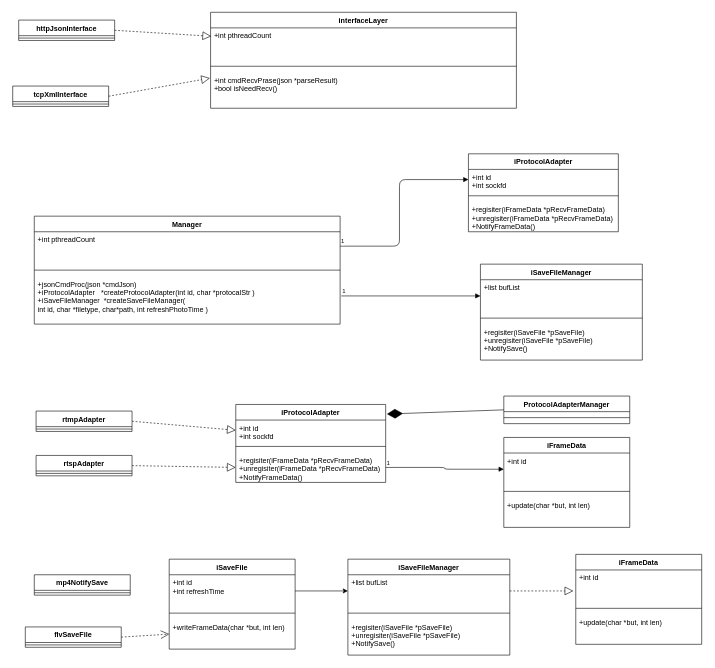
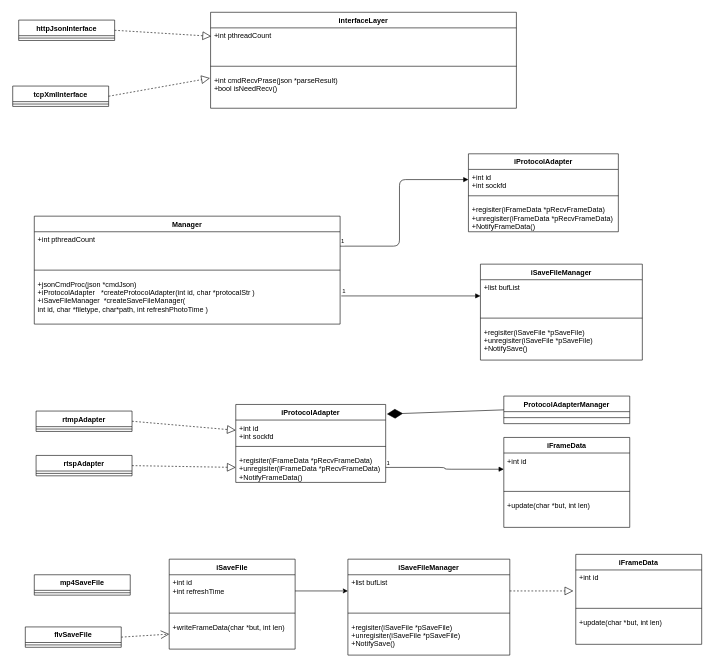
  <mxCell id="0" />
  <mxCell id="1" parent="0" />
  <mxCell id="2" value="iProtocolAdapter&#10;" parent="1" style="swimlane;fontStyle=1;align=center;verticalAlign=top;childLayout=stackLayout;horizontal=1;startSize=26;horizontalStack=0;resizeParent=1;resizeParentMax=0;resizeLast=0;collapsible=1;marginBottom=0;" vertex="1"><mxGeometry as="geometry" y="674" x="392" width="250" height="130" /></mxCell>
  <mxCell id="3" value="+int id&#10;+int sockfd" parent="2" style="text;strokeColor=none;fillColor=none;align=left;verticalAlign=top;spacingLeft=4;spacingRight=4;overflow=hidden;rotatable=0;points=[[0,0.5],[1,0.5]];portConstraint=eastwest;" vertex="1"><mxGeometry as="geometry" y="26" width="250" height="34" /></mxCell>
  <mxCell id="4" value="" parent="2" style="line;strokeWidth=1;fillColor=none;align=left;verticalAlign=middle;spacingTop=-1;spacingLeft=3;spacingRight=3;rotatable=0;labelPosition=right;points=[];portConstraint=eastwest;" vertex="1"><mxGeometry as="geometry" y="60" width="250" height="20" /></mxCell>
  <mxCell id="5" value="+regisiter(iFrameData *pRecvFrameData)&#10;+unregisiter(iFrameData *pRecvFrameData)&#10;+NotifyFrameData()" parent="2" style="text;strokeColor=none;fillColor=none;align=left;verticalAlign=top;spacingLeft=4;spacingRight=4;overflow=hidden;rotatable=0;points=[[0,0.5],[1,0.5]];portConstraint=eastwest;" vertex="1"><mxGeometry as="geometry" y="80" width="250" height="50" /></mxCell>
  <mxCell id="6" value="" parent="1" style="endArrow=block;dashed=1;endFill=0;endSize=12;html=1;exitX=1;exitY=0.5;exitDx=0;exitDy=0;entryX=0;entryY=0.5;entryDx=0;entryDy=0;" source="9" edge="1" target="5"><mxGeometry as="geometry" width="160" relative="1"><mxPoint as="sourcePoint" y="979" x="513" /><mxPoint as="targetPoint" y="839" x="409" /></mxGeometry></mxCell>
  <mxCell id="7" value="rtmpAdapter&#10;" parent="1" style="swimlane;fontStyle=1;align=center;verticalAlign=top;childLayout=stackLayout;horizontal=1;startSize=26;horizontalStack=0;resizeParent=1;resizeParentMax=0;resizeLast=0;collapsible=1;marginBottom=0;" vertex="1"><mxGeometry as="geometry" y="685" x="59" width="160" height="34" /></mxCell>
  <mxCell id="8" value="" parent="7" style="line;strokeWidth=1;fillColor=none;align=left;verticalAlign=middle;spacingTop=-1;spacingLeft=3;spacingRight=3;rotatable=0;labelPosition=right;points=[];portConstraint=eastwest;" vertex="1"><mxGeometry as="geometry" y="26" width="160" height="8" /></mxCell>
  <mxCell id="9" value="rtspAdapter&#10;" parent="1" style="swimlane;fontStyle=1;align=center;verticalAlign=top;childLayout=stackLayout;horizontal=1;startSize=26;horizontalStack=0;resizeParent=1;resizeParentMax=0;resizeLast=0;collapsible=1;marginBottom=0;" vertex="1"><mxGeometry as="geometry" y="759" x="59" width="160" height="34" /></mxCell>
  <mxCell id="10" value="" parent="9" style="line;strokeWidth=1;fillColor=none;align=left;verticalAlign=middle;spacingTop=-1;spacingLeft=3;spacingRight=3;rotatable=0;labelPosition=right;points=[];portConstraint=eastwest;" vertex="1"><mxGeometry as="geometry" y="26" width="160" height="8" /></mxCell>
  <mxCell id="11" value="" parent="1" style="endArrow=block;dashed=1;endFill=0;endSize=12;html=1;exitX=1;exitY=0.5;exitDx=0;exitDy=0;entryX=0;entryY=0.5;entryDx=0;entryDy=0;" source="7" edge="1" target="3"><mxGeometry as="geometry" width="160" relative="1"><mxPoint as="sourcePoint" y="683.5" x="209" /><mxPoint as="targetPoint" y="746.5" x="399" /></mxGeometry></mxCell>
  <mxCell id="12" value="iSaveFileManager&#10;" parent="1" style="swimlane;fontStyle=1;align=center;verticalAlign=top;childLayout=stackLayout;horizontal=1;startSize=26;horizontalStack=0;resizeParent=1;resizeParentMax=0;resizeLast=0;collapsible=1;marginBottom=0;" vertex="1"><mxGeometry as="geometry" y="932" x="579" width="270" height="160" /></mxCell>
  <mxCell id="13" value="+list bufList&#10;" parent="12" style="text;strokeColor=none;fillColor=none;align=left;verticalAlign=top;spacingLeft=4;spacingRight=4;overflow=hidden;rotatable=0;points=[[0,0.5],[1,0.5]];portConstraint=eastwest;" vertex="1"><mxGeometry as="geometry" y="26" width="270" height="54" /></mxCell>
  <mxCell id="14" value="" parent="12" style="line;strokeWidth=1;fillColor=none;align=left;verticalAlign=middle;spacingTop=-1;spacingLeft=3;spacingRight=3;rotatable=0;labelPosition=right;points=[];portConstraint=eastwest;" vertex="1"><mxGeometry as="geometry" y="80" width="270" height="20" /></mxCell>
  <mxCell id="15" value="+regisiter(iSaveFile *pSaveFile)&#10;+unregisiter(iSaveFile *pSaveFile)&#10;+NotifySave()" parent="12" style="text;strokeColor=none;fillColor=none;align=left;verticalAlign=top;spacingLeft=4;spacingRight=4;overflow=hidden;rotatable=0;points=[[0,0.5],[1,0.5]];portConstraint=eastwest;" vertex="1"><mxGeometry as="geometry" y="100" width="270" height="60" /></mxCell>
  <mxCell id="16" value="iFrameData&#10;" parent="1" style="swimlane;fontStyle=1;align=center;verticalAlign=top;childLayout=stackLayout;horizontal=1;startSize=26;horizontalStack=0;resizeParent=1;resizeParentMax=0;resizeLast=0;collapsible=1;marginBottom=0;" vertex="1"><mxGeometry as="geometry" y="924" x="959" width="210" height="150" /></mxCell>
  <mxCell id="17" value="+int id&#10;" parent="16" style="text;strokeColor=none;fillColor=none;align=left;verticalAlign=top;spacingLeft=4;spacingRight=4;overflow=hidden;rotatable=0;points=[[0,0.5],[1,0.5]];portConstraint=eastwest;" vertex="1"><mxGeometry as="geometry" y="26" width="210" height="54" /></mxCell>
  <mxCell id="18" value="" parent="16" style="line;strokeWidth=1;fillColor=none;align=left;verticalAlign=middle;spacingTop=-1;spacingLeft=3;spacingRight=3;rotatable=0;labelPosition=right;points=[];portConstraint=eastwest;" vertex="1"><mxGeometry as="geometry" y="80" width="210" height="20" /></mxCell>
  <mxCell id="19" value="+update(char *but, int len)&#10;" parent="16" style="text;strokeColor=none;fillColor=none;align=left;verticalAlign=top;spacingLeft=4;spacingRight=4;overflow=hidden;rotatable=0;points=[[0,0.5],[1,0.5]];portConstraint=eastwest;" vertex="1"><mxGeometry as="geometry" y="100" width="210" height="50" /></mxCell>
  <mxCell id="20" value="ProtocolAdapterManager&#10;" parent="1" style="swimlane;fontStyle=1;align=center;verticalAlign=top;childLayout=stackLayout;horizontal=1;startSize=26;horizontalStack=0;resizeParent=1;resizeParentMax=0;resizeLast=0;collapsible=1;marginBottom=0;" vertex="1"><mxGeometry as="geometry" y="660" x="839" width="210" height="46" /></mxCell>
  <mxCell id="21" value="" parent="20" style="line;strokeWidth=1;fillColor=none;align=left;verticalAlign=middle;spacingTop=-1;spacingLeft=3;spacingRight=3;rotatable=0;labelPosition=right;points=[];portConstraint=eastwest;" vertex="1"><mxGeometry as="geometry" y="26" width="210" height="20" /></mxCell>
  <mxCell id="22" value="" parent="1" style="endArrow=diamondThin;endFill=1;endSize=24;html=1;entryX=1.008;entryY=0.123;entryDx=0;entryDy=0;exitX=0;exitY=0.5;exitDx=0;exitDy=0;entryPerimeter=0;" source="20" edge="1" target="2"><mxGeometry as="geometry" width="160" relative="1"><mxPoint as="sourcePoint" y="659" x="779" /><mxPoint as="targetPoint" y="659" x="939" /></mxGeometry></mxCell>
  <mxCell id="23" value="" parent="1" style="endArrow=block;endFill=1;html=1;edgeStyle=orthogonalEdgeStyle;align=left;verticalAlign=top;exitX=1;exitY=0.5;exitDx=0;exitDy=0;entryX=0;entryY=0.5;entryDx=0;entryDy=0;" source="5" edge="1" target="26"><mxGeometry as="geometry" x="-1" relative="1"><mxPoint as="sourcePoint" y="775.5" x="679" /><mxPoint as="targetPoint" y="782" x="839" /><Array as="points"><mxPoint y="779" x="741" /><mxPoint y="782" x="741" /></Array></mxGeometry></mxCell>
  <mxCell id="24" value="1" parent="23" style="resizable=0;html=1;align=left;verticalAlign=bottom;labelBackgroundColor=#ffffff;fontSize=10;" vertex="1" connectable="0"><mxGeometry as="geometry" x="-1" relative="1" /></mxCell>
  <mxCell id="25" value="iFrameData&#10;" parent="1" style="swimlane;fontStyle=1;align=center;verticalAlign=top;childLayout=stackLayout;horizontal=1;startSize=26;horizontalStack=0;resizeParent=1;resizeParentMax=0;resizeLast=0;collapsible=1;marginBottom=0;" vertex="1"><mxGeometry as="geometry" y="729" x="839" width="210" height="150" /></mxCell>
  <mxCell id="26" value="+int id&#10;&#10;" parent="25" style="text;strokeColor=none;fillColor=none;align=left;verticalAlign=top;spacingLeft=4;spacingRight=4;overflow=hidden;rotatable=0;points=[[0,0.5],[1,0.5]];portConstraint=eastwest;" vertex="1"><mxGeometry as="geometry" y="26" width="210" height="54" /></mxCell>
  <mxCell id="27" value="" parent="25" style="line;strokeWidth=1;fillColor=none;align=left;verticalAlign=middle;spacingTop=-1;spacingLeft=3;spacingRight=3;rotatable=0;labelPosition=right;points=[];portConstraint=eastwest;" vertex="1"><mxGeometry as="geometry" y="80" width="210" height="20" /></mxCell>
  <mxCell id="28" value="+update(char *but, int len)&#10;" parent="25" style="text;strokeColor=none;fillColor=none;align=left;verticalAlign=top;spacingLeft=4;spacingRight=4;overflow=hidden;rotatable=0;points=[[0,0.5],[1,0.5]];portConstraint=eastwest;" vertex="1"><mxGeometry as="geometry" y="100" width="210" height="50" /></mxCell>
  <mxCell id="29" value="" parent="1" style="endArrow=block;dashed=1;endFill=0;endSize=12;html=1;exitX=1;exitY=0.5;exitDx=0;exitDy=0;entryX=-0.019;entryY=0.648;entryDx=0;entryDy=0;entryPerimeter=0;" source="13" edge="1" target="17"><mxGeometry as="geometry" width="160" relative="1"><mxPoint as="sourcePoint" y="872" x="519" /><mxPoint as="targetPoint" y="875" x="692" /></mxGeometry></mxCell>
  <mxCell id="30" value="iSaveFile&#10;" parent="1" style="swimlane;fontStyle=1;align=center;verticalAlign=top;childLayout=stackLayout;horizontal=1;startSize=26;horizontalStack=0;resizeParent=1;resizeParentMax=0;resizeLast=0;collapsible=1;marginBottom=0;" vertex="1"><mxGeometry as="geometry" y="932" x="281" width="210" height="150" /></mxCell>
  <mxCell id="31" value="+int id&#10;+int refreshTime" parent="30" style="text;strokeColor=none;fillColor=none;align=left;verticalAlign=top;spacingLeft=4;spacingRight=4;overflow=hidden;rotatable=0;points=[[0,0.5],[1,0.5]];portConstraint=eastwest;" vertex="1"><mxGeometry as="geometry" y="26" width="210" height="54" /></mxCell>
  <mxCell id="32" value="" parent="30" style="line;strokeWidth=1;fillColor=none;align=left;verticalAlign=middle;spacingTop=-1;spacingLeft=3;spacingRight=3;rotatable=0;labelPosition=right;points=[];portConstraint=eastwest;" vertex="1"><mxGeometry as="geometry" y="80" width="210" height="20" /></mxCell>
  <mxCell id="33" value="+writeFrameData(char *but, int len)&#10;" parent="30" style="text;strokeColor=none;fillColor=none;align=left;verticalAlign=top;spacingLeft=4;spacingRight=4;overflow=hidden;rotatable=0;points=[[0,0.5],[1,0.5]];portConstraint=eastwest;" vertex="1"><mxGeometry as="geometry" y="100" width="210" height="50" /></mxCell>
  <mxCell id="34" parent="1" style="edgeStyle=orthogonalEdgeStyle;rounded=0;orthogonalLoop=1;jettySize=auto;html=1;exitX=1;exitY=0.5;exitDx=0;exitDy=0;entryX=0;entryY=0.5;entryDx=0;entryDy=0;" source="31" edge="1" target="13"><mxGeometry as="geometry" relative="1" /></mxCell>
  <mxCell id="35" value="" parent="1" style="endArrow=open;dashed=1;endFill=0;endSize=12;html=1;exitX=1;exitY=0.5;exitDx=0;exitDy=0;entryX=0;entryY=0.5;entryDx=0;entryDy=0;" source="38" edge="1" target="33"><mxGeometry as="geometry" width="160" relative="1"><mxPoint as="sourcePoint" y="1254" x="395" /><mxPoint as="targetPoint" y="1054" x="274" /></mxGeometry></mxCell>
- <mxCell id="36" value="mp4NotifySave&#10;" parent="1" style="swimlane;fontStyle=1;align=center;verticalAlign=top;childLayout=stackLayout;horizontal=1;startSize=26;horizontalStack=0;resizeParent=1;resizeParentMax=0;resizeLast=0;collapsible=1;marginBottom=0;" vertex="1"><mxGeometry as="geometry" y="958" x="56" width="160" height="34" /></mxCell>
+ <mxCell id="36" value="mp4SaveFile&#10;" parent="1" style="swimlane;fontStyle=1;align=center;verticalAlign=top;childLayout=stackLayout;horizontal=1;startSize=26;horizontalStack=0;resizeParent=1;resizeParentMax=0;resizeLast=0;collapsible=1;marginBottom=0;" vertex="1"><mxGeometry as="geometry" y="958" x="56" width="160" height="34" /></mxCell>
  <mxCell id="37" value="" parent="36" style="line;strokeWidth=1;fillColor=none;align=left;verticalAlign=middle;spacingTop=-1;spacingLeft=3;spacingRight=3;rotatable=0;labelPosition=right;points=[];portConstraint=eastwest;" vertex="1"><mxGeometry as="geometry" y="26" width="160" height="8" /></mxCell>
  <mxCell id="38" value="flvSaveFile" parent="1" style="swimlane;fontStyle=1;align=center;verticalAlign=top;childLayout=stackLayout;horizontal=1;startSize=26;horizontalStack=0;resizeParent=1;resizeParentMax=0;resizeLast=0;collapsible=1;marginBottom=0;" vertex="1"><mxGeometry as="geometry" y="1045" x="41" width="160" height="34" /></mxCell>
  <mxCell id="39" value="" parent="38" style="line;strokeWidth=1;fillColor=none;align=left;verticalAlign=middle;spacingTop=-1;spacingLeft=3;spacingRight=3;rotatable=0;labelPosition=right;points=[];portConstraint=eastwest;" vertex="1"><mxGeometry as="geometry" y="26" width="160" height="8" /></mxCell>
  <mxCell id="40" value="Manager" parent="1" style="swimlane;fontStyle=1;align=center;verticalAlign=top;childLayout=stackLayout;horizontal=1;startSize=26;horizontalStack=0;resizeParent=1;resizeParentMax=0;resizeLast=0;collapsible=1;marginBottom=0;" vertex="1"><mxGeometry as="geometry" y="360" x="56" width="510" height="180" /></mxCell>
  <mxCell id="41" value="+int pthreadCount&#10;" parent="40" style="text;strokeColor=none;fillColor=none;align=left;verticalAlign=top;spacingLeft=4;spacingRight=4;overflow=hidden;rotatable=0;points=[[0,0.5],[1,0.5]];portConstraint=eastwest;" vertex="1"><mxGeometry as="geometry" y="26" width="510" height="54" /></mxCell>
  <mxCell id="42" value="" parent="40" style="line;strokeWidth=1;fillColor=none;align=left;verticalAlign=middle;spacingTop=-1;spacingLeft=3;spacingRight=3;rotatable=0;labelPosition=right;points=[];portConstraint=eastwest;" vertex="1"><mxGeometry as="geometry" y="80" width="510" height="20" /></mxCell>
  <mxCell id="43" value="+jsonCmdProc(json *cmdJson)&#10;+iProtocolAdapter   *createProtocolAdapter(int id, char *protocalStr )&#10;+iSaveFileManager  *createSaveFileManager(&#10;int id, char *filetype, char*path, int refreshPhotoTime )&#10;" parent="40" style="text;strokeColor=none;fillColor=none;align=left;verticalAlign=top;spacingLeft=4;spacingRight=4;overflow=hidden;rotatable=0;points=[[0,0.5],[1,0.5]];portConstraint=eastwest;" vertex="1"><mxGeometry as="geometry" y="100" width="510" height="80" /></mxCell>
  <mxCell id="44" value="interfaceLayer&#10;" parent="1" style="swimlane;fontStyle=1;align=center;verticalAlign=top;childLayout=stackLayout;horizontal=1;startSize=26;horizontalStack=0;resizeParent=1;resizeParentMax=0;resizeLast=0;collapsible=1;marginBottom=0;" vertex="1"><mxGeometry as="geometry" y="20" x="350" width="510" height="160" /></mxCell>
  <mxCell id="45" value="+int pthreadCount&#10;&#10;" parent="44" style="text;strokeColor=none;fillColor=none;align=left;verticalAlign=top;spacingLeft=4;spacingRight=4;overflow=hidden;rotatable=0;points=[[0,0.5],[1,0.5]];portConstraint=eastwest;" vertex="1"><mxGeometry as="geometry" y="26" width="510" height="54" /></mxCell>
  <mxCell id="46" value="" parent="44" style="line;strokeWidth=1;fillColor=none;align=left;verticalAlign=middle;spacingTop=-1;spacingLeft=3;spacingRight=3;rotatable=0;labelPosition=right;points=[];portConstraint=eastwest;" vertex="1"><mxGeometry as="geometry" y="80" width="510" height="20" /></mxCell>
  <mxCell id="47" value="+int cmdRecvPrase(json *parseResult)&#10;+bool isNeedRecv()&#10;" parent="44" style="text;strokeColor=none;fillColor=none;align=left;verticalAlign=top;spacingLeft=4;spacingRight=4;overflow=hidden;rotatable=0;points=[[0,0.5],[1,0.5]];portConstraint=eastwest;" vertex="1"><mxGeometry as="geometry" y="100" width="510" height="60" /></mxCell>
  <mxCell id="48" value="httpJsonInterface&#10;" parent="1" style="swimlane;fontStyle=1;align=center;verticalAlign=top;childLayout=stackLayout;horizontal=1;startSize=26;horizontalStack=0;resizeParent=1;resizeParentMax=0;resizeLast=0;collapsible=1;marginBottom=0;" vertex="1"><mxGeometry as="geometry" y="33" x="30" width="160" height="34" /></mxCell>
  <mxCell id="49" value="" parent="48" style="line;strokeWidth=1;fillColor=none;align=left;verticalAlign=middle;spacingTop=-1;spacingLeft=3;spacingRight=3;rotatable=0;labelPosition=right;points=[];portConstraint=eastwest;" vertex="1"><mxGeometry as="geometry" y="26" width="160" height="8" /></mxCell>
  <mxCell id="50" value="" parent="1" style="endArrow=block;dashed=1;endFill=0;endSize=12;html=1;exitX=1;exitY=0.5;exitDx=0;exitDy=0;entryX=0.002;entryY=0.259;entryDx=0;entryDy=0;entryPerimeter=0;" source="48" edge="1" target="45"><mxGeometry as="geometry" width="160" relative="1"><mxPoint as="sourcePoint" y="482" x="168" /><mxPoint as="targetPoint" y="497" x="341" /></mxGeometry></mxCell>
  <mxCell id="51" value="tcpXmlInterface&#10;" parent="1" style="swimlane;fontStyle=1;align=center;verticalAlign=top;childLayout=stackLayout;horizontal=1;startSize=26;horizontalStack=0;resizeParent=1;resizeParentMax=0;resizeLast=0;collapsible=1;marginBottom=0;" vertex="1"><mxGeometry as="geometry" y="143" x="20" width="160" height="34" /></mxCell>
  <mxCell id="52" value="" parent="51" style="line;strokeWidth=1;fillColor=none;align=left;verticalAlign=middle;spacingTop=-1;spacingLeft=3;spacingRight=3;rotatable=0;labelPosition=right;points=[];portConstraint=eastwest;" vertex="1"><mxGeometry as="geometry" y="26" width="160" height="8" /></mxCell>
  <mxCell id="53" value="" parent="1" style="endArrow=block;dashed=1;endFill=0;endSize=12;html=1;exitX=1;exitY=0.5;exitDx=0;exitDy=0;entryX=-0.002;entryY=0.164;entryDx=0;entryDy=0;entryPerimeter=0;" source="51" edge="1" target="47"><mxGeometry as="geometry" width="160" relative="1"><mxPoint as="sourcePoint" y="140.172" x="190.034" /><mxPoint as="targetPoint" y="160.172" x="341.759" /></mxGeometry></mxCell>
  <mxCell id="54" value="" parent="1" style="endArrow=block;endFill=1;html=1;edgeStyle=orthogonalEdgeStyle;align=left;verticalAlign=top;exitX=1;exitY=0.5;exitDx=0;exitDy=0;entryX=0;entryY=0.5;entryDx=0;entryDy=0;" edge="1" target="57"><mxGeometry as="geometry" x="-1" relative="1"><mxPoint as="sourcePoint" y="410" x="566" /><mxPoint as="targetPoint" y="413" x="763" /><Array as="points"><mxPoint y="410" x="665" /><mxPoint y="299" x="665" /></Array></mxGeometry></mxCell>
  <mxCell id="55" value="1" parent="54" style="resizable=0;html=1;align=left;verticalAlign=bottom;labelBackgroundColor=#ffffff;fontSize=10;" vertex="1" connectable="0"><mxGeometry as="geometry" x="-1" relative="1" /></mxCell>
  <mxCell id="56" value="iProtocolAdapter&#10;" parent="1" style="swimlane;fontStyle=1;align=center;verticalAlign=top;childLayout=stackLayout;horizontal=1;startSize=26;horizontalStack=0;resizeParent=1;resizeParentMax=0;resizeLast=0;collapsible=1;marginBottom=0;" vertex="1"><mxGeometry as="geometry" y="256" x="780" width="250" height="130" /></mxCell>
  <mxCell id="57" value="+int id&#10;+int sockfd" parent="56" style="text;strokeColor=none;fillColor=none;align=left;verticalAlign=top;spacingLeft=4;spacingRight=4;overflow=hidden;rotatable=0;points=[[0,0.5],[1,0.5]];portConstraint=eastwest;" vertex="1"><mxGeometry as="geometry" y="26" width="250" height="34" /></mxCell>
  <mxCell id="58" value="" parent="56" style="line;strokeWidth=1;fillColor=none;align=left;verticalAlign=middle;spacingTop=-1;spacingLeft=3;spacingRight=3;rotatable=0;labelPosition=right;points=[];portConstraint=eastwest;" vertex="1"><mxGeometry as="geometry" y="60" width="250" height="20" /></mxCell>
  <mxCell id="59" value="+regisiter(iFrameData *pRecvFrameData)&#10;+unregisiter(iFrameData *pRecvFrameData)&#10;+NotifyFrameData()" parent="56" style="text;strokeColor=none;fillColor=none;align=left;verticalAlign=top;spacingLeft=4;spacingRight=4;overflow=hidden;rotatable=0;points=[[0,0.5],[1,0.5]];portConstraint=eastwest;" vertex="1"><mxGeometry as="geometry" y="80" width="250" height="50" /></mxCell>
  <mxCell id="60" value="iSaveFileManager&#10;" parent="1" style="swimlane;fontStyle=1;align=center;verticalAlign=top;childLayout=stackLayout;horizontal=1;startSize=26;horizontalStack=0;resizeParent=1;resizeParentMax=0;resizeLast=0;collapsible=1;marginBottom=0;" vertex="1"><mxGeometry as="geometry" y="440" x="800" width="270" height="160" /></mxCell>
  <mxCell id="61" value="+list bufList&#10;" parent="60" style="text;strokeColor=none;fillColor=none;align=left;verticalAlign=top;spacingLeft=4;spacingRight=4;overflow=hidden;rotatable=0;points=[[0,0.5],[1,0.5]];portConstraint=eastwest;" vertex="1"><mxGeometry as="geometry" y="26" width="270" height="54" /></mxCell>
  <mxCell id="62" value="" parent="60" style="line;strokeWidth=1;fillColor=none;align=left;verticalAlign=middle;spacingTop=-1;spacingLeft=3;spacingRight=3;rotatable=0;labelPosition=right;points=[];portConstraint=eastwest;" vertex="1"><mxGeometry as="geometry" y="80" width="270" height="20" /></mxCell>
  <mxCell id="63" value="+regisiter(iSaveFile *pSaveFile)&#10;+unregisiter(iSaveFile *pSaveFile)&#10;+NotifySave()" parent="60" style="text;strokeColor=none;fillColor=none;align=left;verticalAlign=top;spacingLeft=4;spacingRight=4;overflow=hidden;rotatable=0;points=[[0,0.5],[1,0.5]];portConstraint=eastwest;" vertex="1"><mxGeometry as="geometry" y="100" width="270" height="60" /></mxCell>
  <mxCell id="64" value="" parent="1" style="endArrow=block;endFill=1;html=1;edgeStyle=orthogonalEdgeStyle;align=left;verticalAlign=top;entryX=0;entryY=0.5;entryDx=0;entryDy=0;" edge="1" target="61"><mxGeometry as="geometry" x="-1" relative="1"><mxPoint as="sourcePoint" y="493" x="568" /><mxPoint as="targetPoint" y="309" x="790" /><Array as="points"><mxPoint y="493" x="568" /></Array></mxGeometry></mxCell>
  <mxCell id="65" value="1" parent="64" style="resizable=0;html=1;align=left;verticalAlign=bottom;labelBackgroundColor=#ffffff;fontSize=10;" vertex="1" connectable="0"><mxGeometry as="geometry" x="-1" relative="1" /></mxCell>
